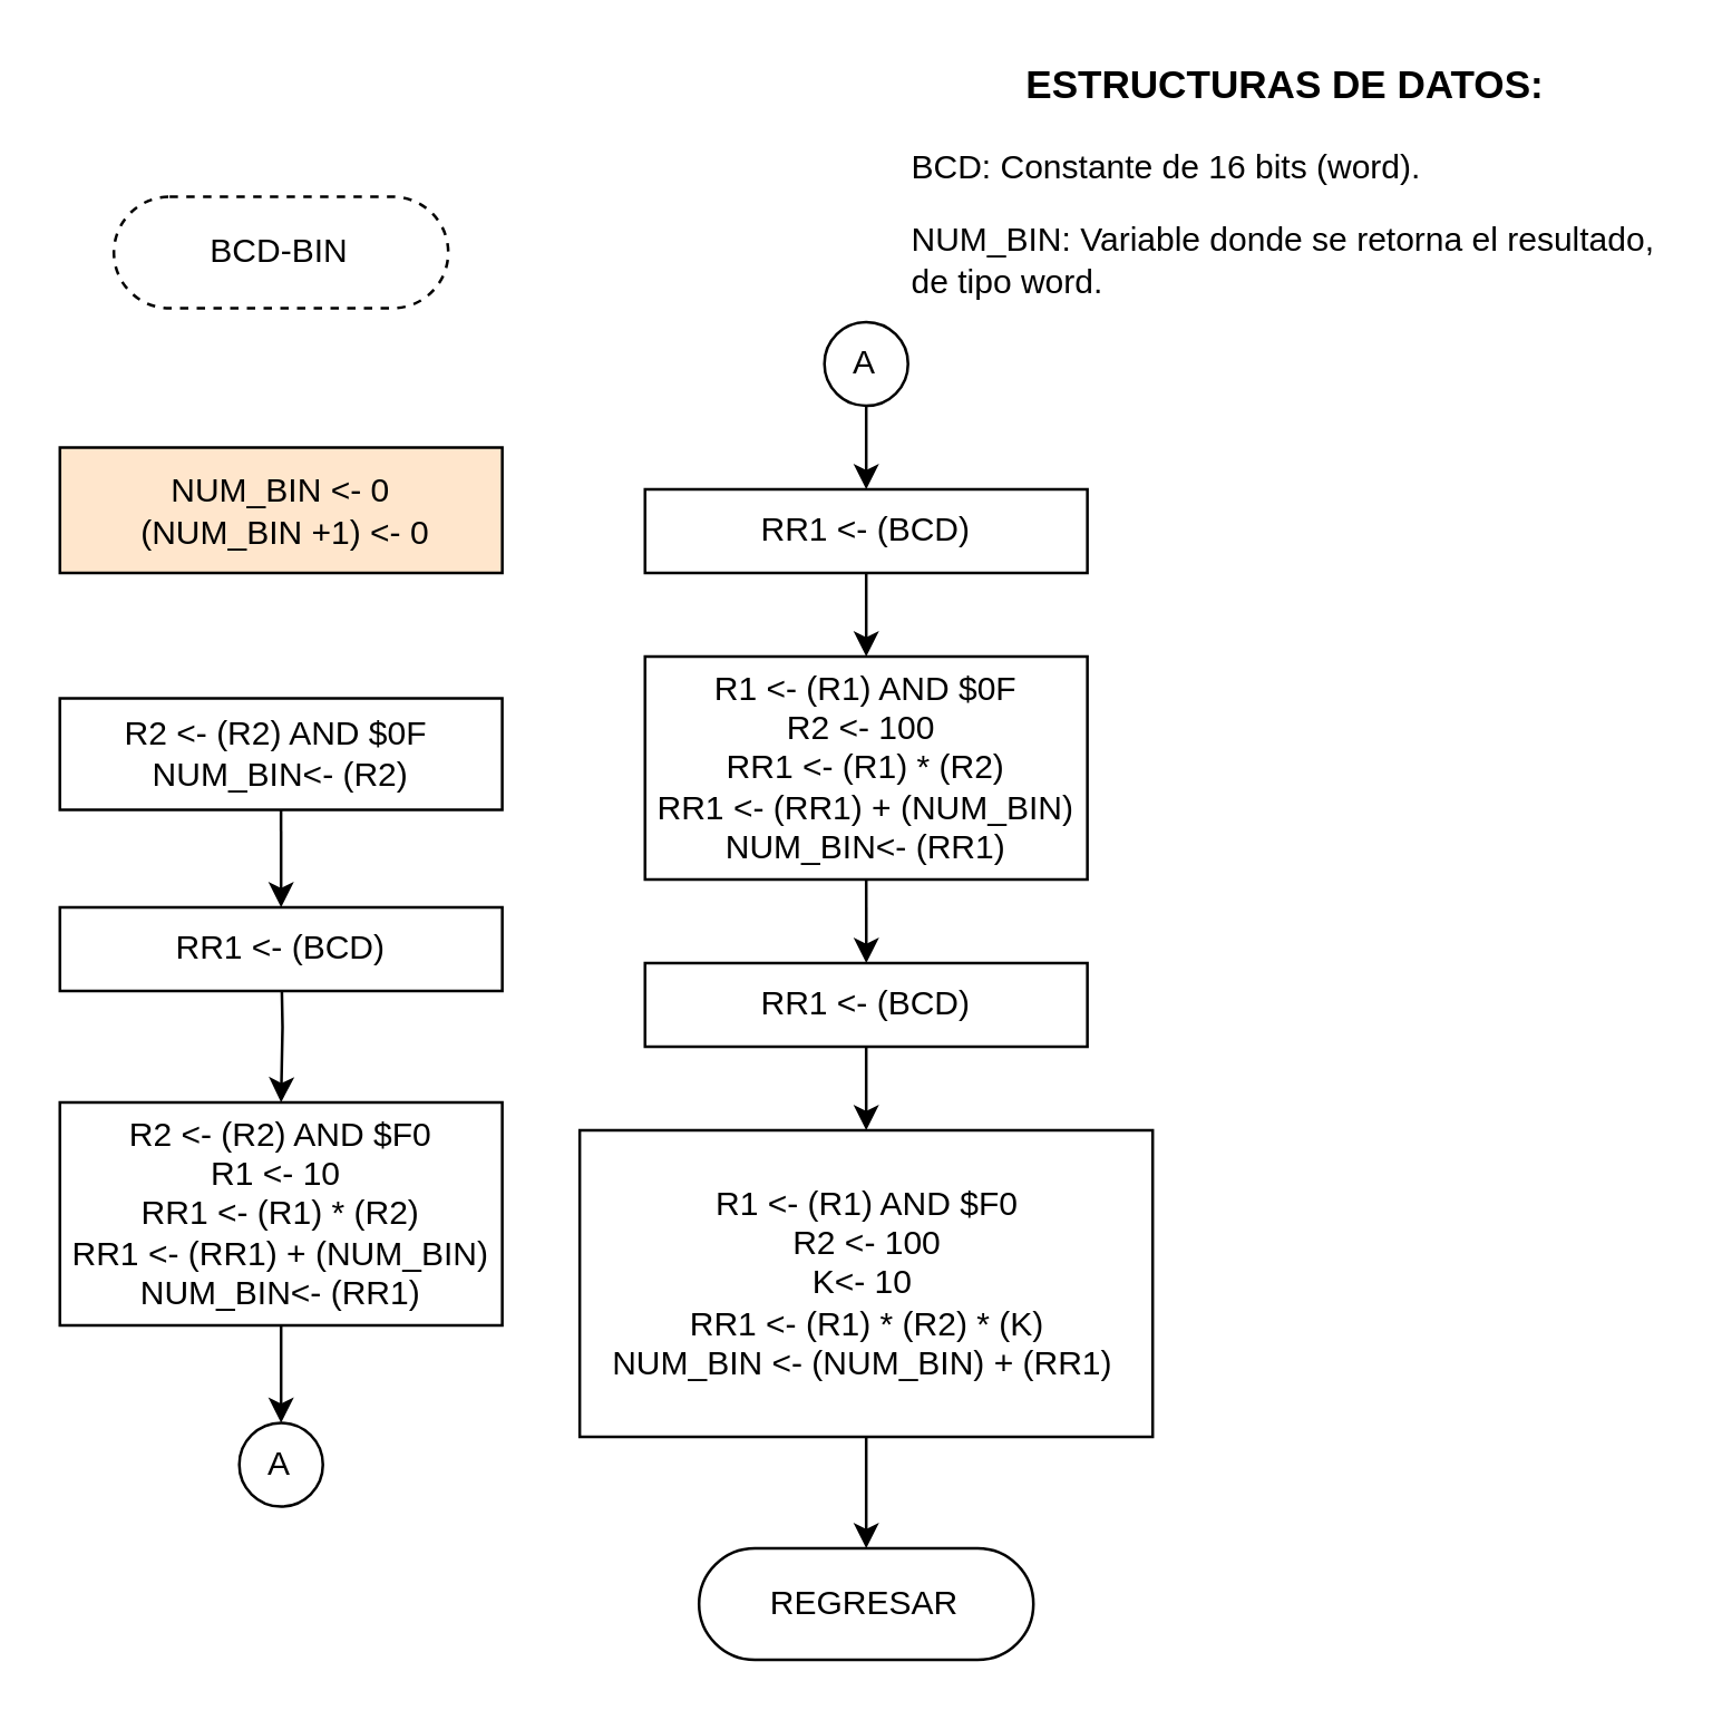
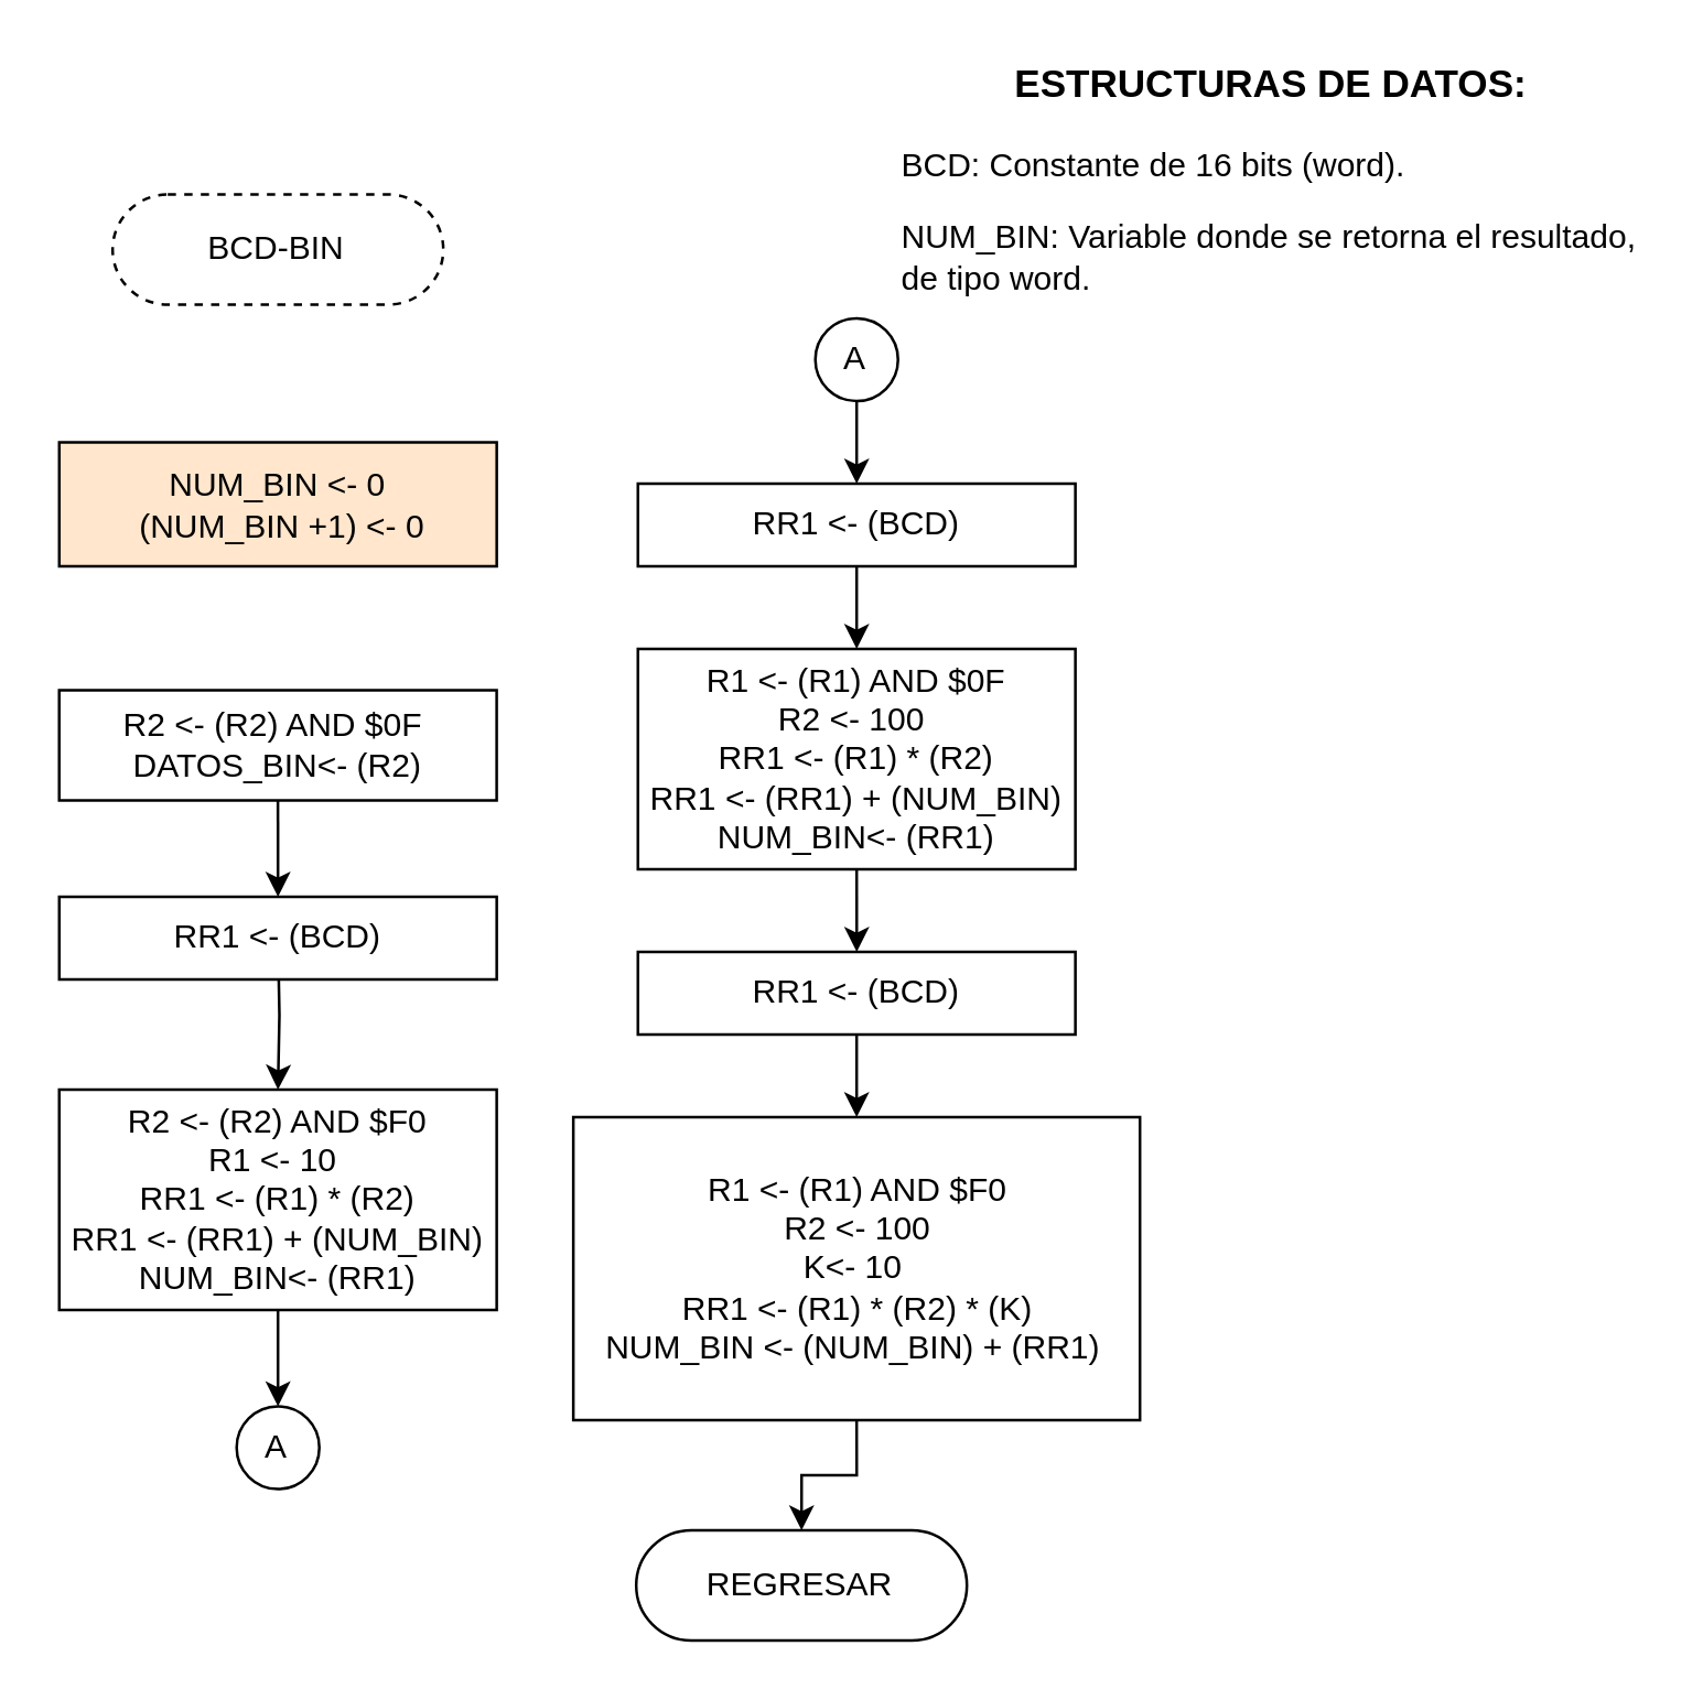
  <mxCell id="0" />
  <mxCell id="1" parent="0" />
  <mxCell id="2" value="BCD-BIN" style="rounded=1;whiteSpace=wrap;html=1;fontSize=12;glass=0;strokeWidth=1;shadow=0;arcSize=50;dashed=1;" parent="1" vertex="1"><mxGeometry x="40.37" y="70" width="120" height="40" as="geometry" /></mxCell>
  <mxCell id="3" value="&lt;h3 style=&quot;text-align: center&quot;&gt;ESTRUCTURAS DE DATOS:&lt;/h3&gt;&lt;p&gt;BCD: Constante de 16 bits (word).&lt;/p&gt;&lt;p&gt;&lt;span&gt;NUM_BIN: Variable donde se retorna el resultado, de tipo word.&amp;nbsp;&lt;/span&gt;&lt;br&gt;&lt;/p&gt;&lt;p&gt;&lt;br&gt;&lt;/p&gt;&lt;p&gt;&lt;br&gt;&lt;/p&gt;" style="text;html=1;strokeColor=none;fillColor=none;align=left;verticalAlign=middle;whiteSpace=wrap;rounded=0;" parent="1" vertex="1"><mxGeometry x="325.38" y="20" width="270" height="140" as="geometry" /></mxCell>
  <mxCell id="4" value="NUM_BIN &amp;lt;- 0&lt;br&gt;&amp;nbsp;(NUM_BIN +1) &amp;lt;- 0" style="rounded=0;whiteSpace=wrap;html=1;fillColor=#ffe6cc;" parent="1" vertex="1"><mxGeometry x="21.01" y="160" width="158.75" height="45" as="geometry" /></mxCell>
  <mxCell id="5" style="edgeStyle=orthogonalEdgeStyle;rounded=0;orthogonalLoop=1;jettySize=auto;html=1;exitX=0.5;exitY=1;exitDx=0;exitDy=0;entryX=0.5;entryY=0;entryDx=0;entryDy=0;" parent="1" source="6" target="10" edge="1"><mxGeometry relative="1" as="geometry"><mxPoint x="100.375" y="310" as="targetPoint" /></mxGeometry></mxCell>
- <mxCell id="6" value="R2 &amp;lt;- (R2) AND $0F&amp;nbsp;&lt;br&gt;NUM_BIN&amp;lt;- (R2)" style="rounded=0;whiteSpace=wrap;html=1;" parent="1" vertex="1"><mxGeometry x="20.99" y="250" width="158.75" height="40" as="geometry" /></mxCell>
+ <mxCell id="6" value="R2 &amp;lt;- (R2) AND $0F&amp;nbsp;&lt;br&gt;DATOS_BIN&amp;lt;- (R2)" style="rounded=0;whiteSpace=wrap;html=1;" parent="1" vertex="1"><mxGeometry x="20.99" y="250" width="158.75" height="40" as="geometry" /></mxCell>
  <mxCell id="7" style="edgeStyle=orthogonalEdgeStyle;rounded=0;orthogonalLoop=1;jettySize=auto;html=1;exitX=0.5;exitY=1;exitDx=0;exitDy=0;entryX=0.5;entryY=0;entryDx=0;entryDy=0;" parent="1" target="9" edge="1"><mxGeometry relative="1" as="geometry"><mxPoint x="100.375" y="340" as="sourcePoint" /></mxGeometry></mxCell>
  <mxCell id="8" style="edgeStyle=orthogonalEdgeStyle;rounded=0;orthogonalLoop=1;jettySize=auto;html=1;exitX=0.5;exitY=1;exitDx=0;exitDy=0;entryX=0.5;entryY=0;entryDx=0;entryDy=0;" parent="1" source="9" target="20" edge="1"><mxGeometry relative="1" as="geometry" /></mxCell>
  <mxCell id="9" value="R2 &amp;lt;- (R2) AND $F0&lt;br&gt;R1 &amp;lt;- 10&amp;nbsp;&lt;br&gt;RR1 &amp;lt;- (R1) * (R2)&lt;br&gt;RR1 &amp;lt;- (RR1) + (NUM_BIN)&lt;br&gt;NUM_BIN&amp;lt;- (RR1)" style="rounded=0;whiteSpace=wrap;html=1;" parent="1" vertex="1"><mxGeometry x="21" y="395" width="158.75" height="80" as="geometry" /></mxCell>
  <mxCell id="10" value="&lt;span&gt;RR1 &amp;lt;- (BCD)&lt;/span&gt;" style="rounded=0;whiteSpace=wrap;html=1;" parent="1" vertex="1"><mxGeometry x="21.01" y="325" width="158.75" height="30" as="geometry" /></mxCell>
  <mxCell id="11" style="edgeStyle=orthogonalEdgeStyle;rounded=0;orthogonalLoop=1;jettySize=auto;html=1;exitX=0.5;exitY=1;exitDx=0;exitDy=0;entryX=0.5;entryY=0;entryDx=0;entryDy=0;" parent="1" source="12" target="14" edge="1"><mxGeometry relative="1" as="geometry" /></mxCell>
  <mxCell id="12" value="&lt;span&gt;RR1 &amp;lt;- (BCD)&lt;/span&gt;" style="rounded=0;whiteSpace=wrap;html=1;" parent="1" vertex="1"><mxGeometry x="231" y="175" width="158.75" height="30" as="geometry" /></mxCell>
  <mxCell id="13" style="edgeStyle=orthogonalEdgeStyle;rounded=0;orthogonalLoop=1;jettySize=auto;html=1;exitX=0.5;exitY=1;exitDx=0;exitDy=0;" parent="1" source="14" target="16" edge="1"><mxGeometry relative="1" as="geometry" /></mxCell>
  <mxCell id="14" value="R1 &amp;lt;- (R1) AND $0F&lt;br&gt;R2 &amp;lt;- 100&amp;nbsp;&lt;br&gt;RR1 &amp;lt;- (R1) * (R2)&lt;br&gt;RR1 &amp;lt;- (RR1) + (NUM_BIN)&lt;br&gt;NUM_BIN&amp;lt;- (RR1)" style="rounded=0;whiteSpace=wrap;html=1;" parent="1" vertex="1"><mxGeometry x="231" y="235" width="158.75" height="80" as="geometry" /></mxCell>
  <mxCell id="15" style="edgeStyle=orthogonalEdgeStyle;rounded=0;orthogonalLoop=1;jettySize=auto;html=1;exitX=0.5;exitY=1;exitDx=0;exitDy=0;entryX=0.5;entryY=0;entryDx=0;entryDy=0;" parent="1" source="16" target="18" edge="1"><mxGeometry relative="1" as="geometry" /></mxCell>
  <mxCell id="16" value="&lt;span&gt;RR1 &amp;lt;- (BCD)&lt;/span&gt;" style="rounded=0;whiteSpace=wrap;html=1;" parent="1" vertex="1"><mxGeometry x="231" y="345" width="158.75" height="30" as="geometry" /></mxCell>
  <mxCell id="17" style="edgeStyle=orthogonalEdgeStyle;rounded=0;orthogonalLoop=1;jettySize=auto;html=1;exitX=0.5;exitY=1;exitDx=0;exitDy=0;entryX=0.5;entryY=0;entryDx=0;entryDy=0;" parent="1" source="18" target="19" edge="1"><mxGeometry relative="1" as="geometry" /></mxCell>
  <mxCell id="18" value="R1 &amp;lt;- (R1) AND $F0&lt;br&gt;R2 &amp;lt;- 100&lt;br&gt;K&amp;lt;- 10&amp;nbsp;&lt;br&gt;RR1 &amp;lt;- (R1) * (R2) * (K)&lt;br&gt;NUM_BIN &amp;lt;- (NUM_BIN) + (RR1)&amp;nbsp;" style="rounded=0;whiteSpace=wrap;html=1;" parent="1" vertex="1"><mxGeometry x="207.56" y="405" width="205.62" height="110" as="geometry" /></mxCell>
- <mxCell id="19" value="REGRESAR" style="rounded=1;whiteSpace=wrap;html=1;fontSize=12;glass=0;strokeWidth=1;shadow=0;arcSize=50;" parent="1" vertex="1"><mxGeometry x="250.38" y="555" width="120" height="40" as="geometry" /></mxCell>
+ <mxCell id="19" value="REGRESAR" style="rounded=1;whiteSpace=wrap;html=1;fontSize=12;glass=0;strokeWidth=1;shadow=0;arcSize=50;" parent="1" vertex="1"><mxGeometry x="230.38" y="555" width="120" height="40" as="geometry" /></mxCell>
  <mxCell id="20" value="A" style="ellipse;whiteSpace=wrap;html=1;aspect=fixed;" parent="1" vertex="1"><mxGeometry x="85.38" y="510" width="30" height="30" as="geometry" /></mxCell>
  <mxCell id="21" style="edgeStyle=orthogonalEdgeStyle;rounded=0;orthogonalLoop=1;jettySize=auto;html=1;exitX=0.5;exitY=1;exitDx=0;exitDy=0;entryX=0.5;entryY=0;entryDx=0;entryDy=0;" parent="1" source="22" target="12" edge="1"><mxGeometry relative="1" as="geometry" /></mxCell>
  <mxCell id="22" value="A" style="ellipse;whiteSpace=wrap;html=1;aspect=fixed;" parent="1" vertex="1"><mxGeometry x="295.38" y="115" width="30" height="30" as="geometry" /></mxCell>
